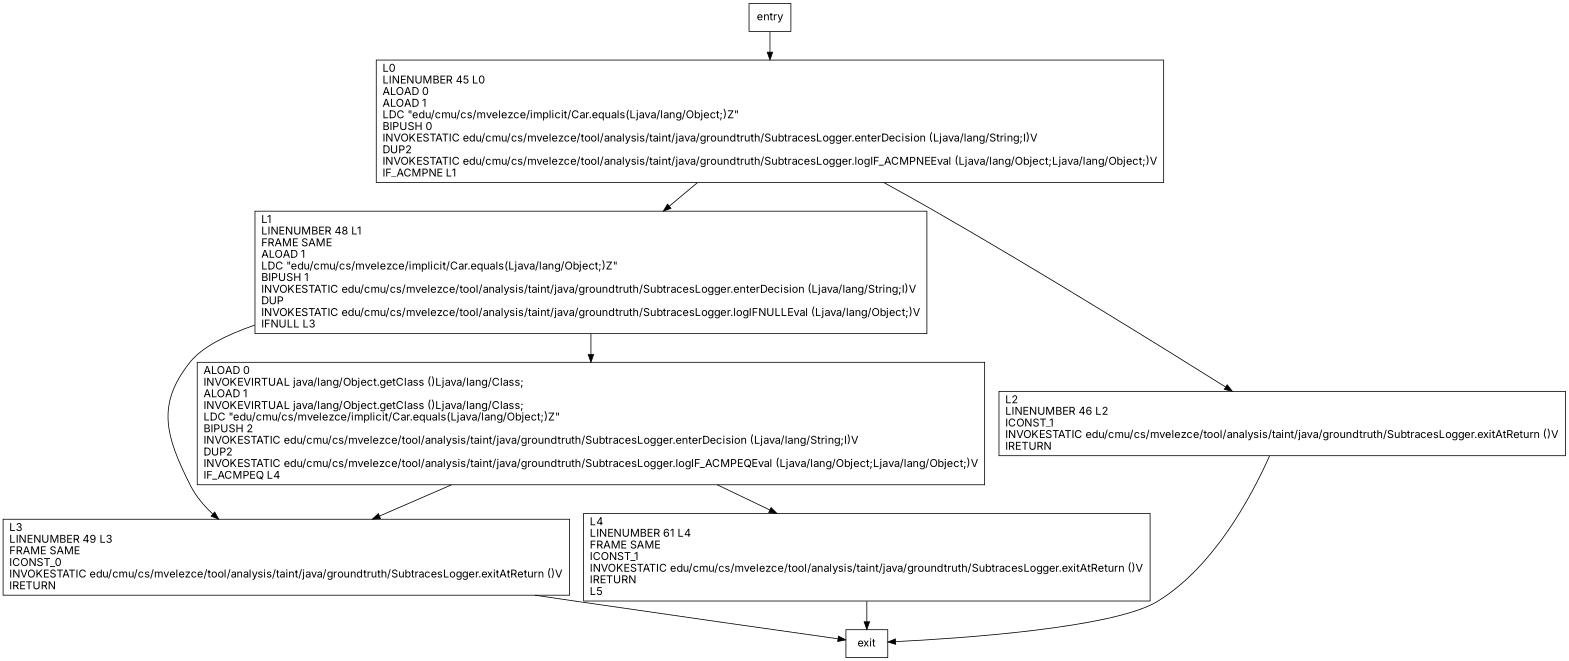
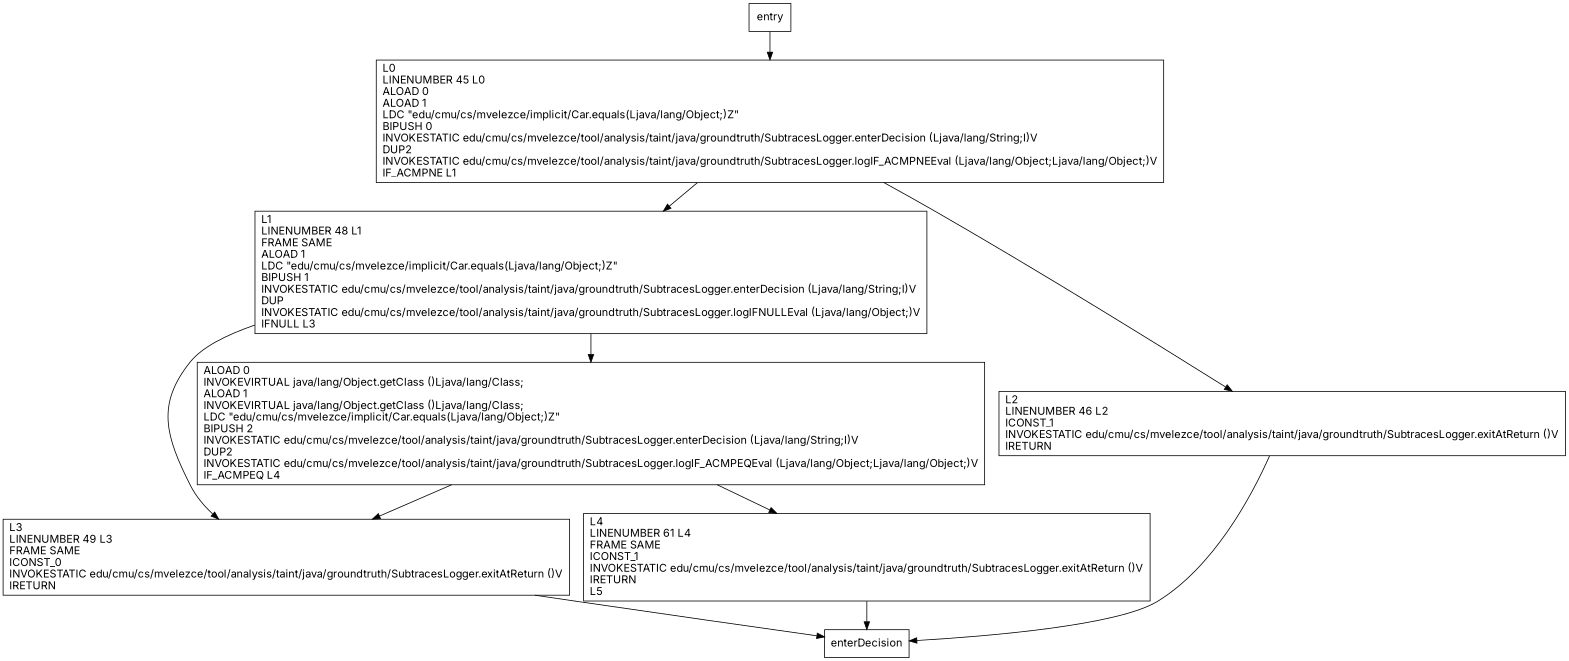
  digraph {
    fontname=Inter
    node [shape=record fontname=Inter]
    edge [fontname=Inter]
    n1 [label="L1\lLINENUMBER 48 L1\lFRAME SAME\lALOAD 1\lLDC \"edu/cmu/cs/mvelezce/implicit/Car.equals(Ljava/lang/Object;)Z\"\lBIPUSH 1\lINVOKESTATIC edu/cmu/cs/mvelezce/tool/analysis/taint/java/groundtruth/SubtracesLogger.enterDecision (Ljava/lang/String;I)V\lDUP\lINVOKESTATIC edu/cmu/cs/mvelezce/tool/analysis/taint/java/groundtruth/SubtracesLogger.logIFNULLEval (Ljava/lang/Object;)V\lIFNULL L3\l"]
    n2 [label="ALOAD 0\lINVOKEVIRTUAL java/lang/Object.getClass ()Ljava/lang/Class;\lALOAD 1\lINVOKEVIRTUAL java/lang/Object.getClass ()Ljava/lang/Class;\lLDC \"edu/cmu/cs/mvelezce/implicit/Car.equals(Ljava/lang/Object;)Z\"\lBIPUSH 2\lINVOKESTATIC edu/cmu/cs/mvelezce/tool/analysis/taint/java/groundtruth/SubtracesLogger.enterDecision (Ljava/lang/String;I)V\lDUP2\lINVOKESTATIC edu/cmu/cs/mvelezce/tool/analysis/taint/java/groundtruth/SubtracesLogger.logIF_ACMPEQEval (Ljava/lang/Object;Ljava/lang/Object;)V\lIF_ACMPEQ L4\l"]
    n3 [label="L3\lLINENUMBER 49 L3\lFRAME SAME\lICONST_0\lINVOKESTATIC edu/cmu/cs/mvelezce/tool/analysis/taint/java/groundtruth/SubtracesLogger.exitAtReturn ()V\lIRETURN\l"]
    n4 [label="L4\lLINENUMBER 61 L4\lFRAME SAME\lICONST_1\lINVOKESTATIC edu/cmu/cs/mvelezce/tool/analysis/taint/java/groundtruth/SubtracesLogger.exitAtReturn ()V\lIRETURN\lL5\l"]
-   exit
+   exit [label=enterDecision]
    n6 [label="L0\lLINENUMBER 45 L0\lALOAD 0\lALOAD 1\lLDC \"edu/cmu/cs/mvelezce/implicit/Car.equals(Ljava/lang/Object;)Z\"\lBIPUSH 0\lINVOKESTATIC edu/cmu/cs/mvelezce/tool/analysis/taint/java/groundtruth/SubtracesLogger.enterDecision (Ljava/lang/String;I)V\lDUP2\lINVOKESTATIC edu/cmu/cs/mvelezce/tool/analysis/taint/java/groundtruth/SubtracesLogger.logIF_ACMPNEEval (Ljava/lang/Object;Ljava/lang/Object;)V\lIF_ACMPNE L1\l"]
    n7 [label="L2\lLINENUMBER 46 L2\lICONST_1\lINVOKESTATIC edu/cmu/cs/mvelezce/tool/analysis/taint/java/groundtruth/SubtracesLogger.exitAtReturn ()V\lIRETURN\l"]
    entry
    n1 -> n2
    n1 -> n3
    n2 -> n3
    n2 -> n4
    n3 -> exit
    n4 -> exit
    n6 -> n1
    n6 -> n7
    n7 -> exit
    entry -> n6
  }
